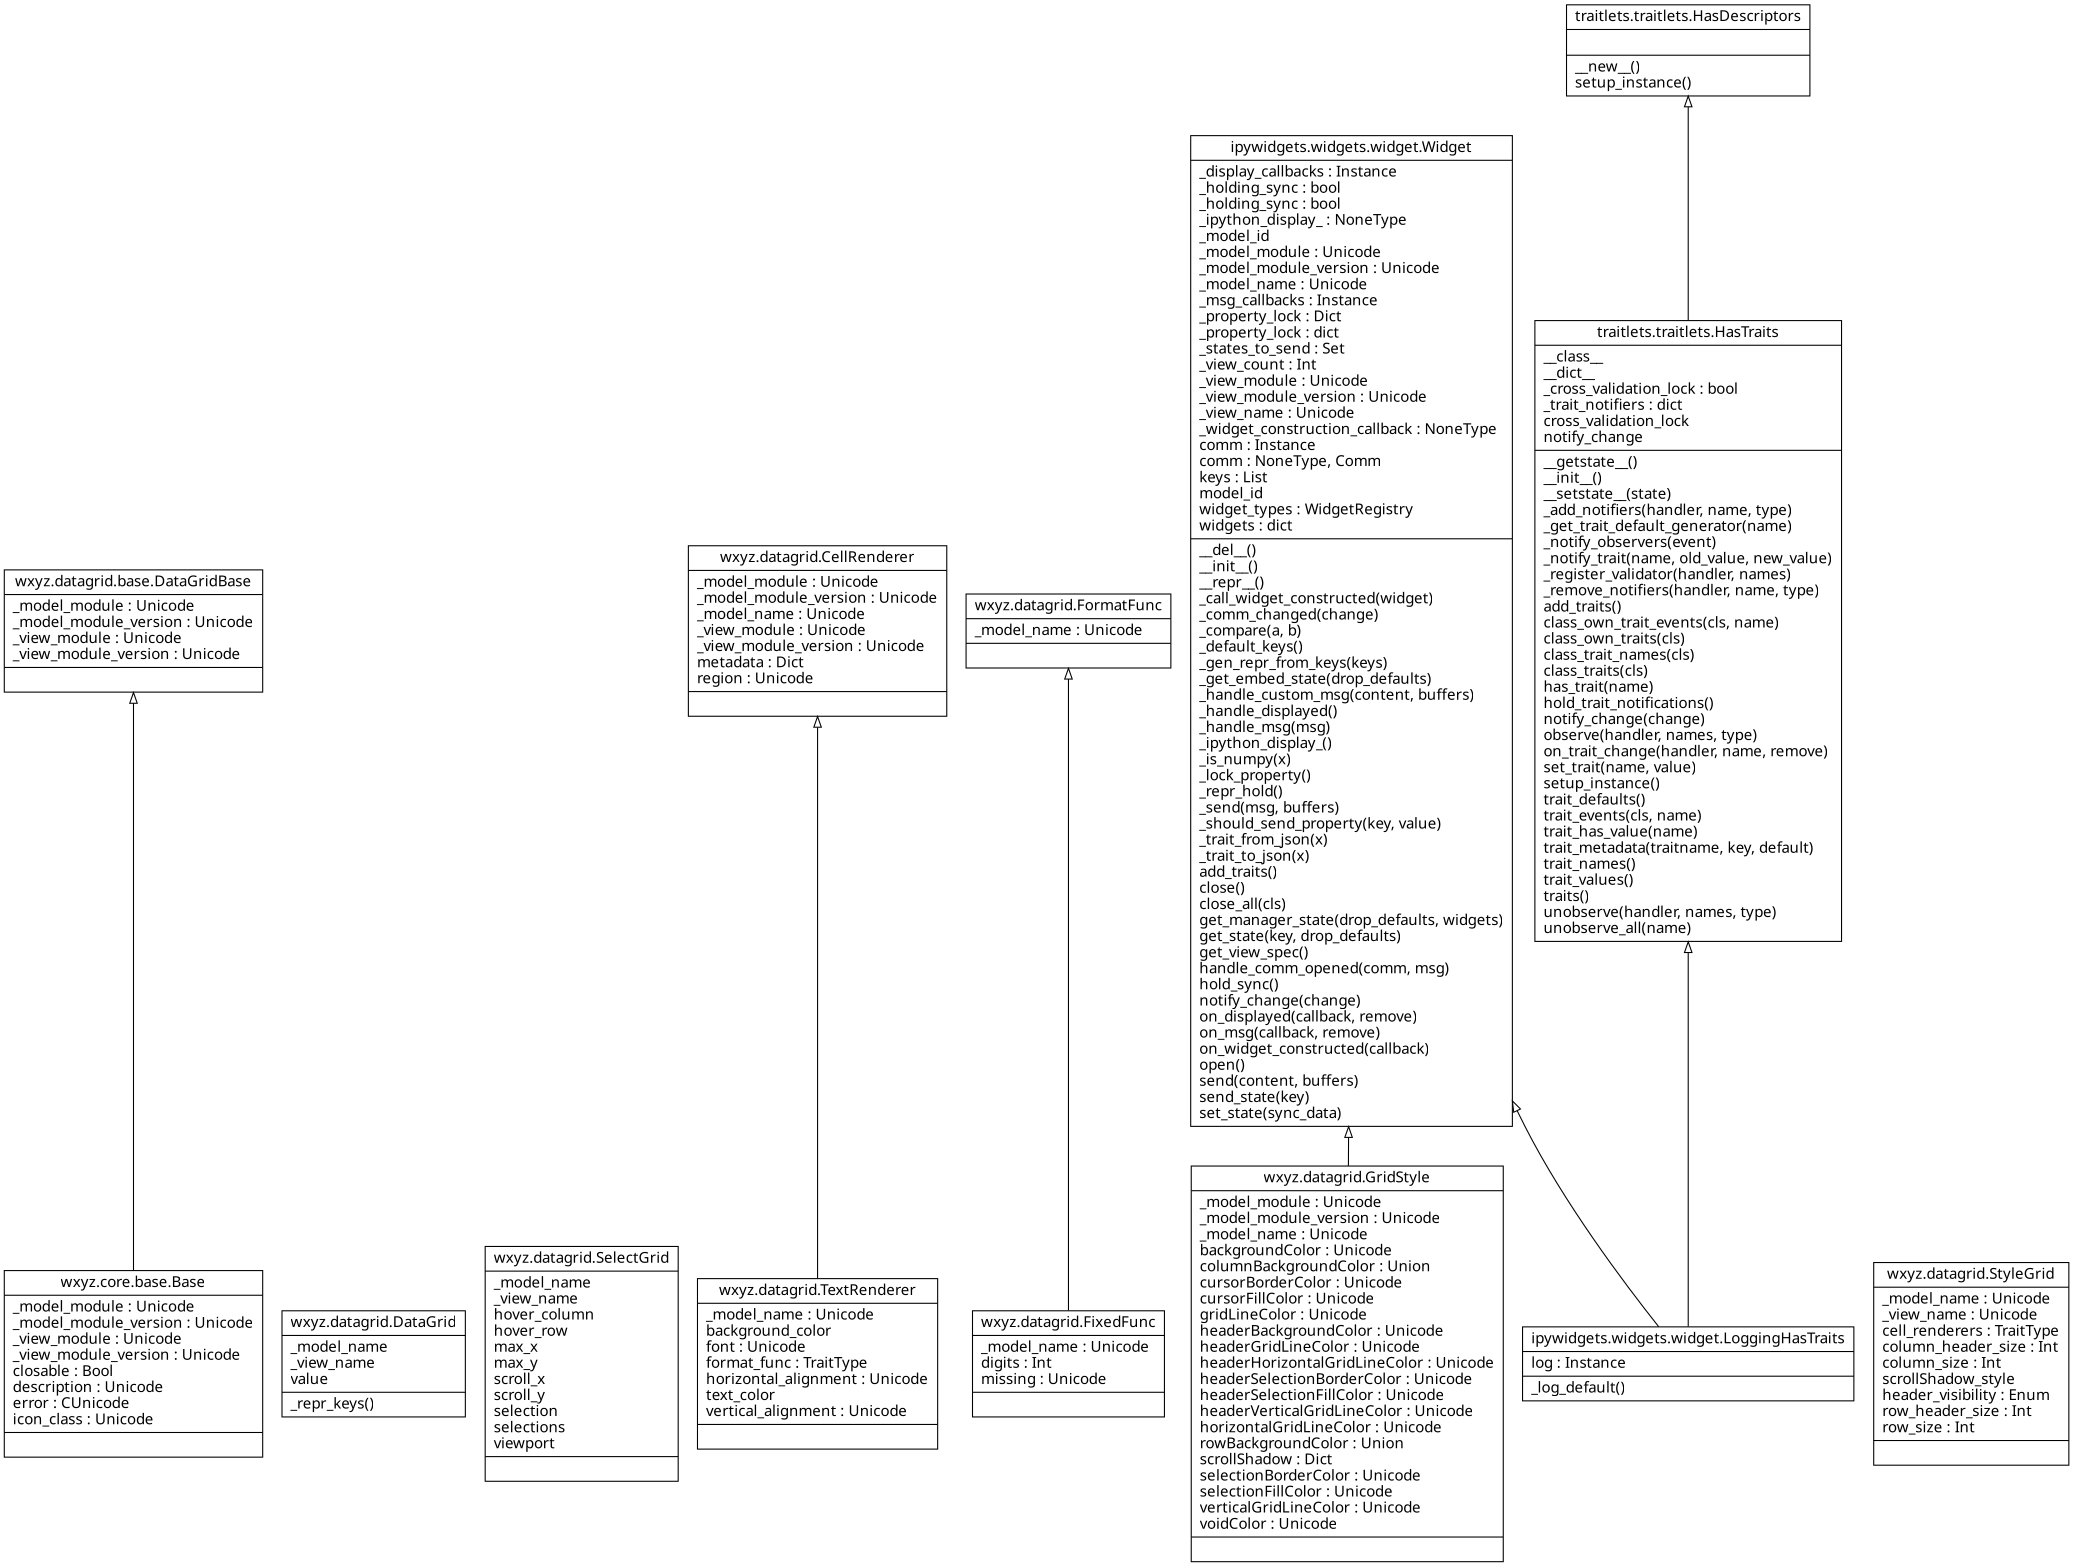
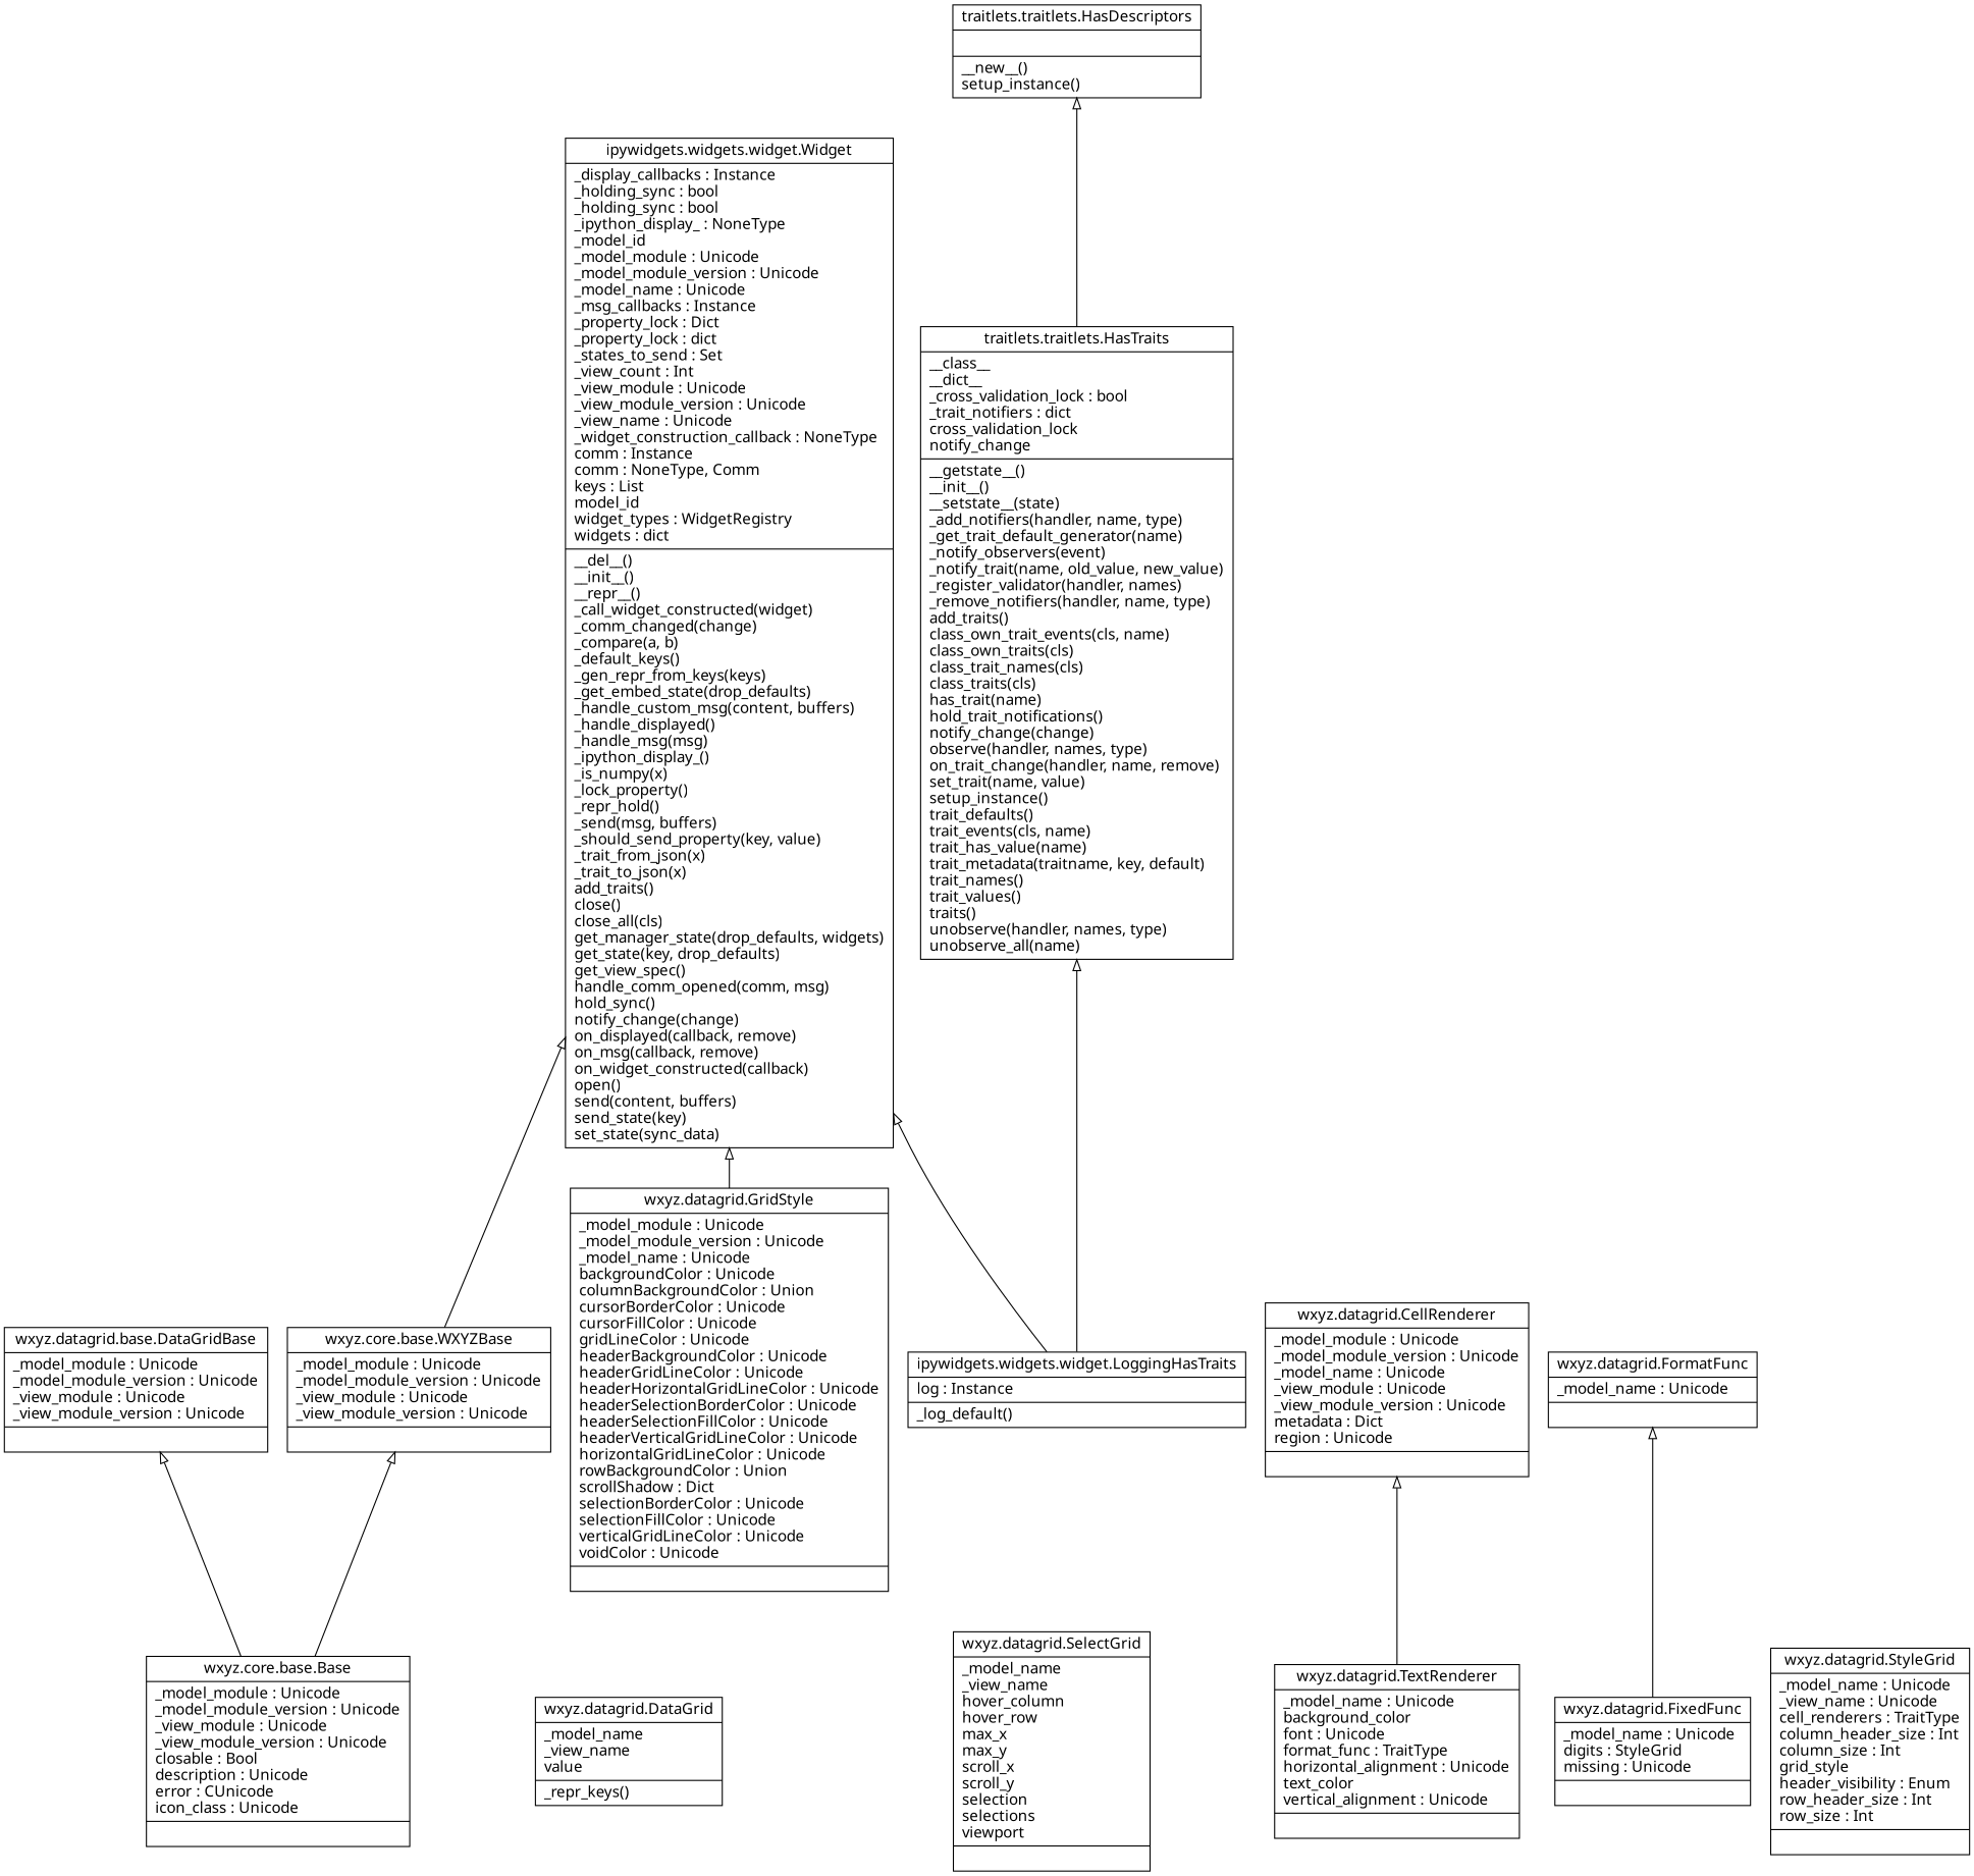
  digraph {
    fontname="sans-serif"
    rankdir=BT
    node [fontname="sans-serif" shape=record]
    edge [arrowhead=empty arrowtail=none fontname="sans-serif"]
    n1 [label="{wxyz.datagrid.base.DataGridBase|_model_module : Unicode\l_model_module_version : Unicode\l_view_module : Unicode\l_view_module_version : Unicode\l|}"]
    n2 [label="{wxyz.core.base.Base|_model_module : Unicode\l_model_module_version : Unicode\l_view_module : Unicode\l_view_module_version : Unicode\lclosable : Bool\ldescription : Unicode\lerror : CUnicode\licon_class : Unicode\l|}"]
+   n3 [label="{wxyz.core.base.WXYZBase|_model_module : Unicode\l_model_module_version : Unicode\l_view_module : Unicode\l_view_module_version : Unicode\l|}"]
    n4 [label="{wxyz.datagrid.DataGrid|_model_name\l_view_name\lvalue\l|_repr_keys()\l}"]
    n5 [label="{wxyz.datagrid.SelectGrid|_model_name\l_view_name\lhover_column\lhover_row\lmax_x\lmax_y\lscroll_x\lscroll_y\lselection\lselections\lviewport\l|}"]
    n6 [label="{wxyz.datagrid.CellRenderer|_model_module : Unicode\l_model_module_version : Unicode\l_model_name : Unicode\l_view_module : Unicode\l_view_module_version : Unicode\lmetadata : Dict\lregion : Unicode\l|}"]
-   n7 [label="{wxyz.datagrid.FixedFunc|_model_name : Unicode\ldigits : Int\lmissing : Unicode\l|}"]
+   n7 [label="{wxyz.datagrid.FixedFunc|_model_name : Unicode\ldigits : StyleGrid\lmissing : Unicode\l|}"]
    n8 [label="{wxyz.datagrid.FormatFunc|_model_name : Unicode\l|}"]
    n9 [label="{wxyz.datagrid.GridStyle|_model_module : Unicode\l_model_module_version : Unicode\l_model_name : Unicode\lbackgroundColor : Unicode\lcolumnBackgroundColor : Union\lcursorBorderColor : Unicode\lcursorFillColor : Unicode\lgridLineColor : Unicode\lheaderBackgroundColor : Unicode\lheaderGridLineColor : Unicode\lheaderHorizontalGridLineColor : Unicode\lheaderSelectionBorderColor : Unicode\lheaderSelectionFillColor : Unicode\lheaderVerticalGridLineColor : Unicode\lhorizontalGridLineColor : Unicode\lrowBackgroundColor : Union\lscrollShadow : Dict\lselectionBorderColor : Unicode\lselectionFillColor : Unicode\lverticalGridLineColor : Unicode\lvoidColor : Unicode\l|}"]
    n10 [label="{ipywidgets.widgets.widget.Widget|_display_callbacks : Instance\l_holding_sync : bool\l_holding_sync : bool\l_ipython_display_ : NoneType\l_model_id\l_model_module : Unicode\l_model_module_version : Unicode\l_model_name : Unicode\l_msg_callbacks : Instance\l_property_lock : Dict\l_property_lock : dict\l_states_to_send : Set\l_view_count : Int\l_view_module : Unicode\l_view_module_version : Unicode\l_view_name : Unicode\l_widget_construction_callback : NoneType\lcomm : Instance\lcomm : NoneType, Comm\lkeys : List\lmodel_id\lwidget_types : WidgetRegistry\lwidgets : dict\l|__del__()\l__init__()\l__repr__()\l_call_widget_constructed(widget)\l_comm_changed(change)\l_compare(a, b)\l_default_keys()\l_gen_repr_from_keys(keys)\l_get_embed_state(drop_defaults)\l_handle_custom_msg(content, buffers)\l_handle_displayed()\l_handle_msg(msg)\l_ipython_display_()\l_is_numpy(x)\l_lock_property()\l_repr_hold()\l_send(msg, buffers)\l_should_send_property(key, value)\l_trait_from_json(x)\l_trait_to_json(x)\ladd_traits()\lclose()\lclose_all(cls)\lget_manager_state(drop_defaults, widgets)\lget_state(key, drop_defaults)\lget_view_spec()\lhandle_comm_opened(comm, msg)\lhold_sync()\lnotify_change(change)\lon_displayed(callback, remove)\lon_msg(callback, remove)\lon_widget_constructed(callback)\lopen()\lsend(content, buffers)\lsend_state(key)\lset_state(sync_data)\l}"]
-   n11 [label="{wxyz.datagrid.StyleGrid|_model_name : Unicode\l_view_name : Unicode\lcell_renderers : TraitType\lcolumn_header_size : Int\lcolumn_size : Int\lscrollShadow_style\lheader_visibility : Enum\lrow_header_size : Int\lrow_size : Int\l|}"]
+   n11 [label="{wxyz.datagrid.StyleGrid|_model_name : Unicode\l_view_name : Unicode\lcell_renderers : TraitType\lcolumn_header_size : Int\lcolumn_size : Int\lgrid_style\lheader_visibility : Enum\lrow_header_size : Int\lrow_size : Int\l|}"]
    n12 [label="{wxyz.datagrid.TextRenderer|_model_name : Unicode\lbackground_color\lfont : Unicode\lformat_func : TraitType\lhorizontal_alignment : Unicode\ltext_color\lvertical_alignment : Unicode\l|}"]
    n13 [label="{ipywidgets.widgets.widget.LoggingHasTraits|log : Instance\l|_log_default()\l}"]
    n14 [label="{traitlets.traitlets.HasTraits|__class__\l__dict__\l_cross_validation_lock : bool\l_trait_notifiers : dict\lcross_validation_lock\lnotify_change\l|__getstate__()\l__init__()\l__setstate__(state)\l_add_notifiers(handler, name, type)\l_get_trait_default_generator(name)\l_notify_observers(event)\l_notify_trait(name, old_value, new_value)\l_register_validator(handler, names)\l_remove_notifiers(handler, name, type)\ladd_traits()\lclass_own_trait_events(cls, name)\lclass_own_traits(cls)\lclass_trait_names(cls)\lclass_traits(cls)\lhas_trait(name)\lhold_trait_notifications()\lnotify_change(change)\lobserve(handler, names, type)\lon_trait_change(handler, name, remove)\lset_trait(name, value)\lsetup_instance()\ltrait_defaults()\ltrait_events(cls, name)\ltrait_has_value(name)\ltrait_metadata(traitname, key, default)\ltrait_names()\ltrait_values()\ltraits()\lunobserve(handler, names, type)\lunobserve_all(name)\l}"]
    n15 [label="{traitlets.traitlets.HasDescriptors|\l|__new__()\lsetup_instance()\l}"]
    n2 -> n1
+   n2 -> n3
+   n3 -> n10
    n7 -> n8
    n9 -> n10
    n12 -> n6
    n13 -> n10
    n13 -> n14
    n14 -> n15
  }
